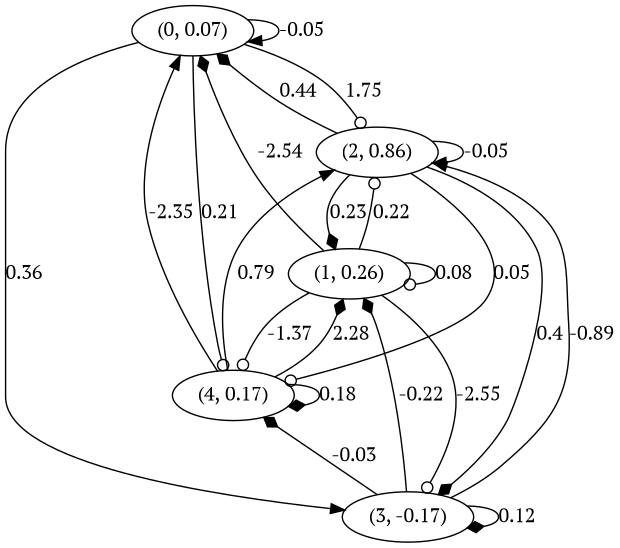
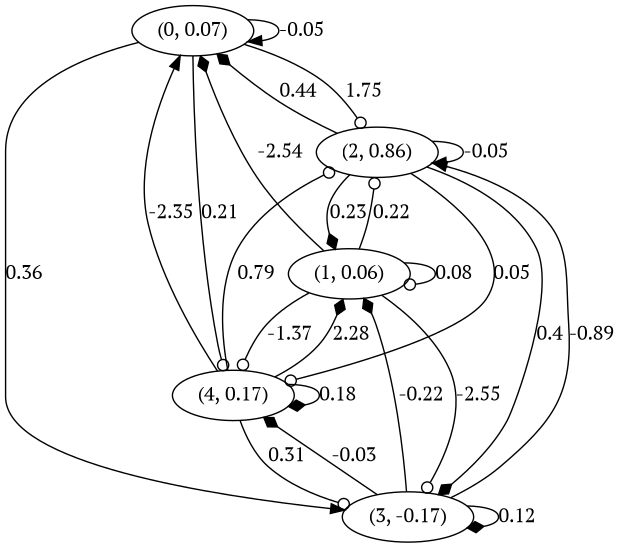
  digraph {
    fontname="PT Serif"
    node [fontname="PT Serif"]
    edge [arrowhead=odot fontname="PT Serif"]
    n1 [label="(0, 0.07)"]
    n2 [label="(2, 0.86)"]
    n3 [label="(3, -0.17)"]
    n4 [label="(4, 0.17)"]
-   n5 [label="(1, 0.26)"]
+   n5 [label="(1, 0.06)"]
    n1 -> n1 [arrowhead=normal label=-0.05]
    n1 -> n2 [label=1.75]
    n1 -> n3 [arrowhead=normal label=0.36]
    n1 -> n4 [label=0.21]
    n2 -> n1 [arrowhead=diamond label=0.44]
    n2 -> n2 [arrowhead=normal label=-0.05]
    n2 -> n3 [arrowhead=diamond label=0.4]
    n2 -> n4 [label=0.05]
    n2 -> n5 [arrowhead=diamond label=0.23]
    n3 -> n2 [arrowhead=normal label=-0.89]
    n3 -> n3 [arrowhead=diamond label=0.12]
    n3 -> n4 [arrowhead=diamond label=-0.03]
    n3 -> n5 [arrowhead=diamond label=-0.22]
    n4 -> n1 [arrowhead=normal label=-2.35]
-   n4 -> n2 [arrowhead=normal label=0.79]
+   n4 -> n2 [label=0.79]
+   n4 -> n3 [label=0.31]
    n4 -> n4 [arrowhead=diamond label=0.18]
    n4 -> n5 [arrowhead=diamond label=2.28]
    n5 -> n1 [arrowhead=diamond label=-2.54]
    n5 -> n2 [label=0.22]
    n5 -> n3 [label=-2.55]
    n5 -> n4 [label=-1.37]
    n5 -> n5 [label=0.08]
  }
